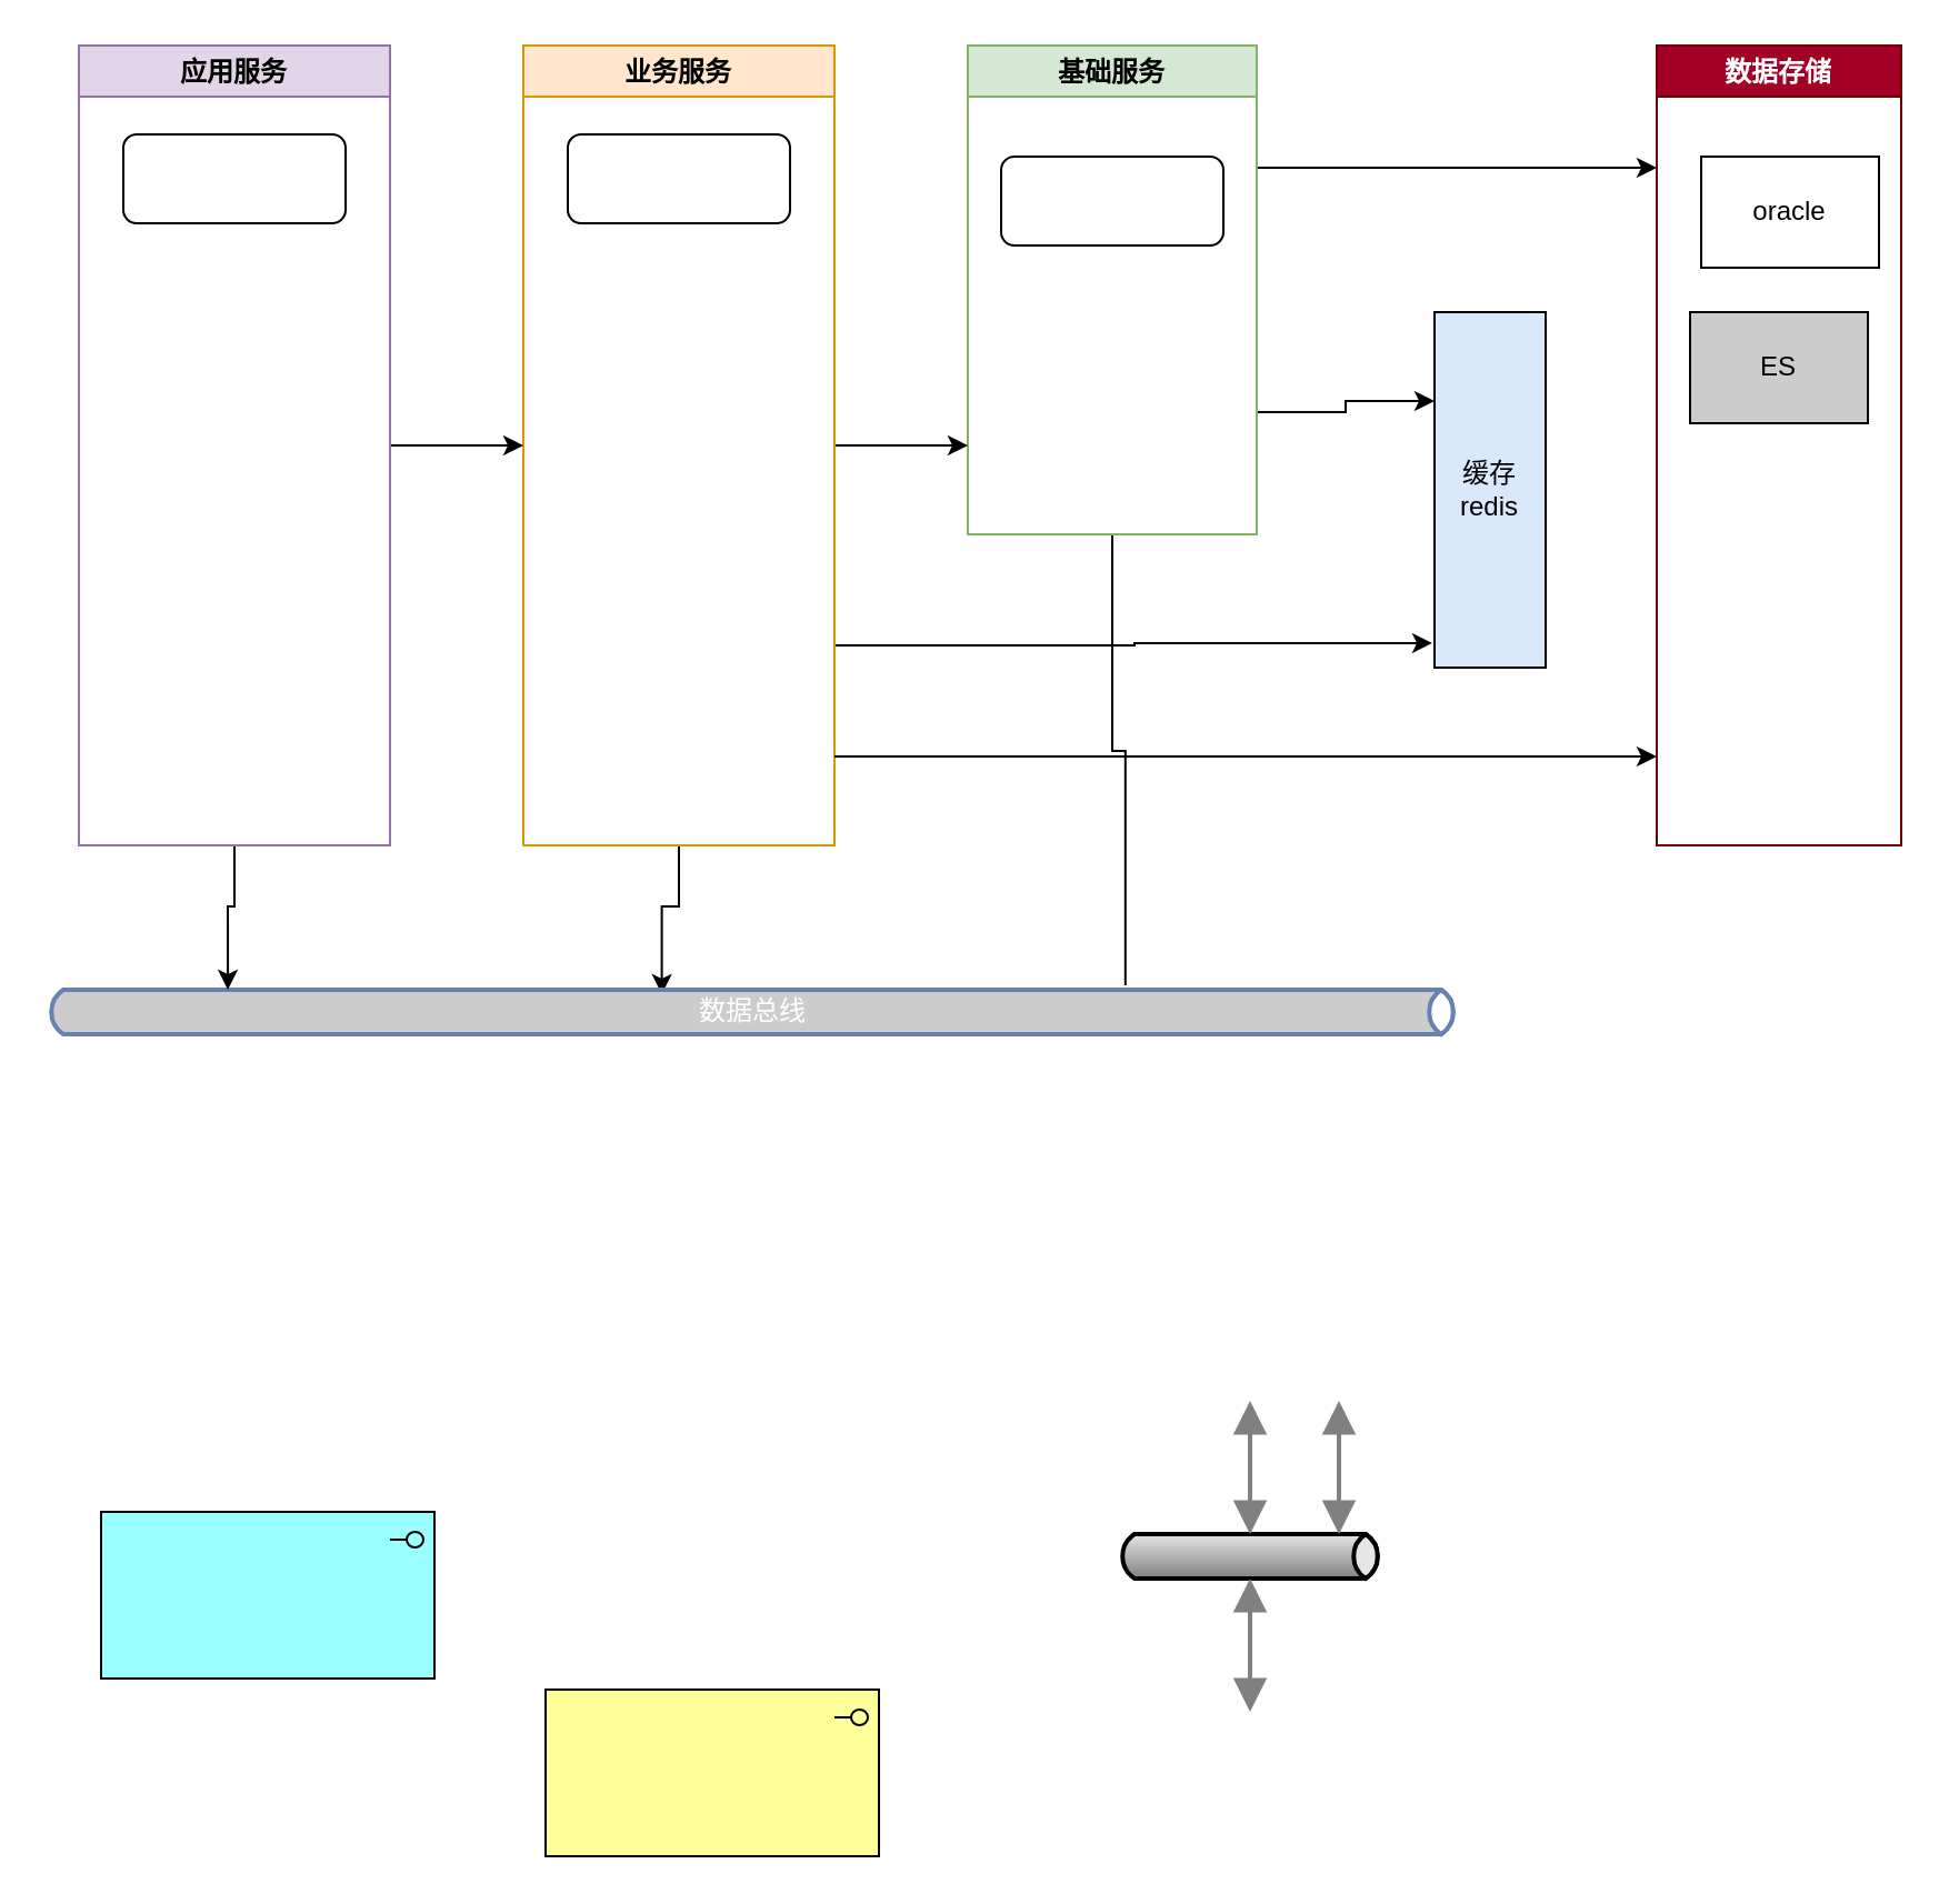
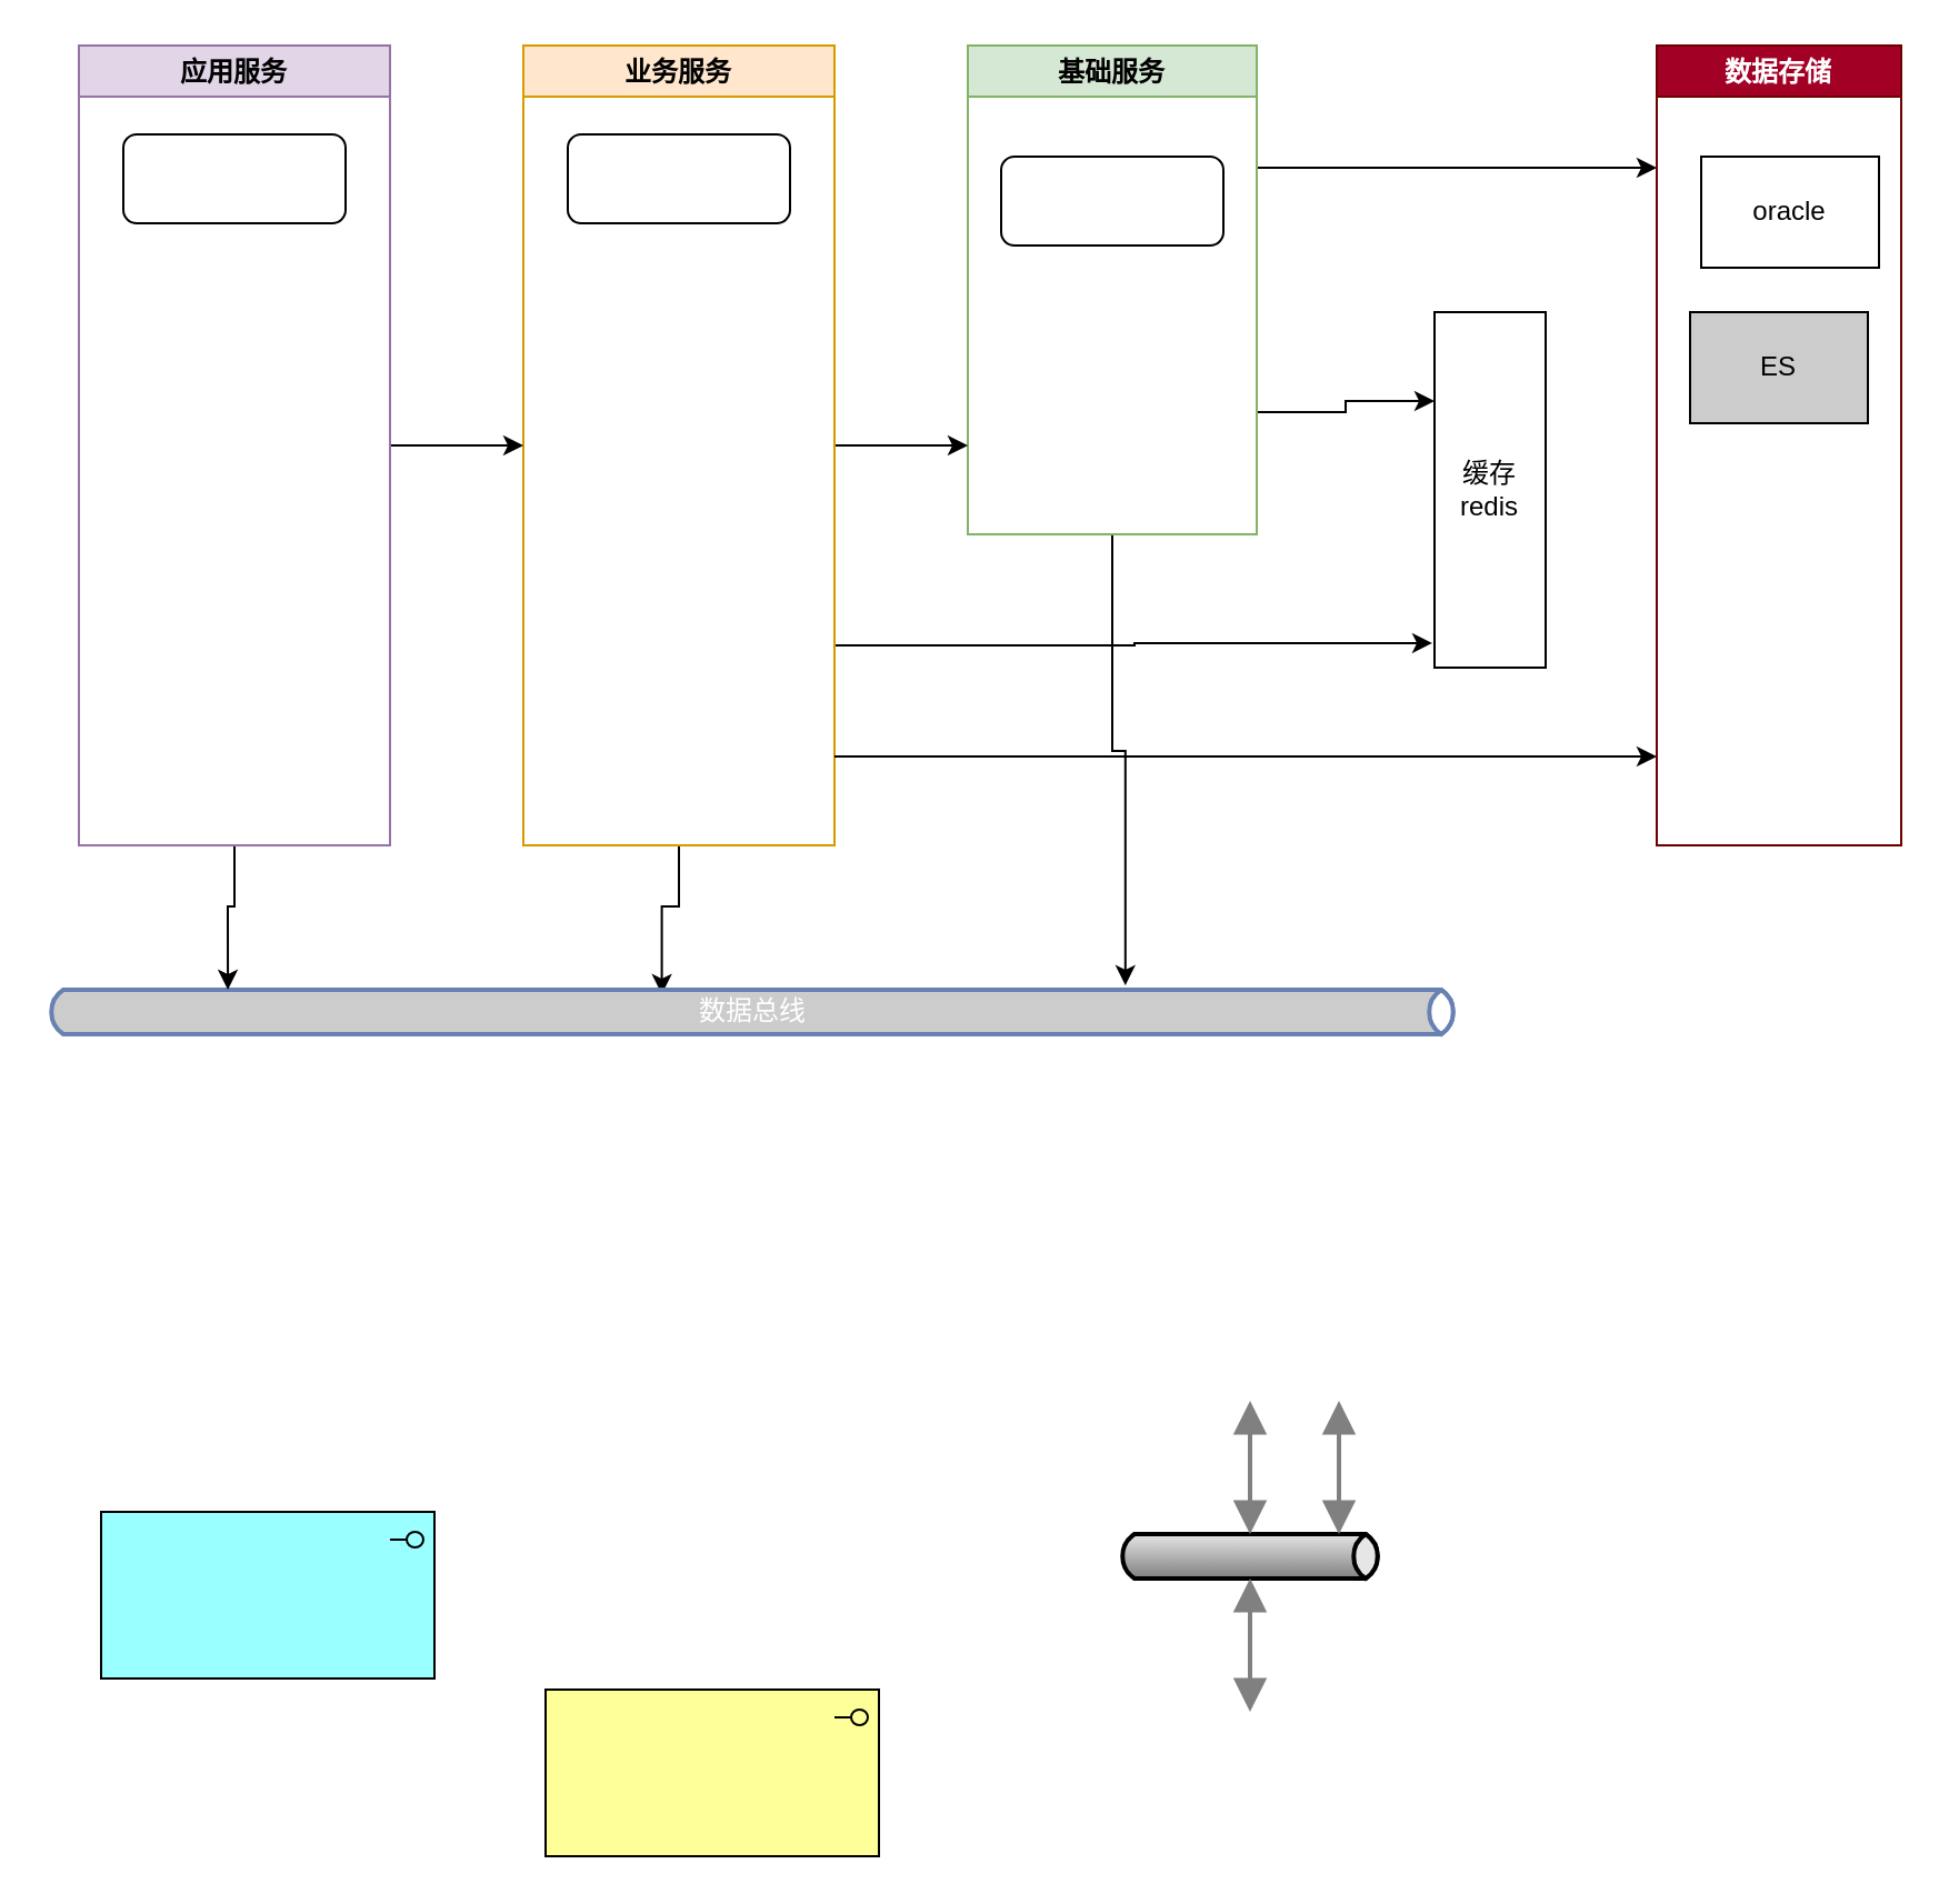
  <mxCell id="0" />
  <mxCell id="1" parent="0" />
  <mxCell id="2" style="edgeStyle=orthogonalEdgeStyle;rounded=0;orthogonalLoop=1;jettySize=auto;html=1;exitX=1;exitY=0.75;exitDx=0;exitDy=0;entryX=0;entryY=0.25;entryDx=0;entryDy=0;" edge="1" parent="1" source="5" target="22"><mxGeometry relative="1" as="geometry" /></mxCell>
  <mxCell id="3" style="edgeStyle=orthogonalEdgeStyle;rounded=0;orthogonalLoop=1;jettySize=auto;html=1;exitX=1;exitY=0.25;exitDx=0;exitDy=0;" edge="1" parent="1" source="5"><mxGeometry relative="1" as="geometry"><mxPoint x="745" y="75" as="targetPoint" /></mxGeometry></mxCell>
- <mxCell id="4" style="edgeStyle=orthogonalEdgeStyle;rounded=0;orthogonalLoop=1;jettySize=auto;html=1;exitX=0.5;exitY=1;exitDx=0;exitDy=0;entryX=0.764;entryY=0.199;entryDx=0;entryDy=0;entryPerimeter=0;endArrow=none;" edge="1" parent="1" source="5" target="21"><mxGeometry relative="1" as="geometry" /></mxCell>
+ <mxCell id="4" style="edgeStyle=orthogonalEdgeStyle;rounded=0;orthogonalLoop=1;jettySize=auto;html=1;exitX=0.5;exitY=1;exitDx=0;exitDy=0;entryX=0.764;entryY=0.199;entryDx=0;entryDy=0;entryPerimeter=0;" edge="1" parent="1" source="5" target="21"><mxGeometry relative="1" as="geometry" /></mxCell>
  <mxCell id="5" value="基础服务" style="swimlane;fillColor=#d5e8d4;strokeColor=#82b366;" vertex="1" parent="1"><mxGeometry x="435" y="20" width="130" height="220" as="geometry"><mxRectangle x="310" y="290" width="100" height="30" as="alternateBounds" /></mxGeometry></mxCell>
  <mxCell id="6" value="" style="rounded=1;whiteSpace=wrap;html=1;" vertex="1" parent="5"><mxGeometry x="15" y="50" width="100" height="40" as="geometry" /></mxCell>
  <mxCell id="7" style="edgeStyle=orthogonalEdgeStyle;rounded=0;orthogonalLoop=1;jettySize=auto;html=1;exitX=1;exitY=0.5;exitDx=0;exitDy=0;" edge="1" parent="1" source="10"><mxGeometry relative="1" as="geometry"><mxPoint x="435" y="200" as="targetPoint" /></mxGeometry></mxCell>
  <mxCell id="8" style="edgeStyle=orthogonalEdgeStyle;rounded=0;orthogonalLoop=1;jettySize=auto;html=1;exitX=1;exitY=0.75;exitDx=0;exitDy=0;entryX=-0.02;entryY=0.931;entryDx=0;entryDy=0;entryPerimeter=0;" edge="1" parent="1" source="10" target="22"><mxGeometry relative="1" as="geometry" /></mxCell>
  <mxCell id="9" style="edgeStyle=orthogonalEdgeStyle;rounded=0;orthogonalLoop=1;jettySize=auto;html=1;entryX=0.436;entryY=0.299;entryDx=0;entryDy=0;entryPerimeter=0;" edge="1" parent="1" source="10" target="21"><mxGeometry relative="1" as="geometry" /></mxCell>
  <mxCell id="10" value="业务服务" style="swimlane;fillColor=#ffe6cc;strokeColor=#d79b00;" vertex="1" parent="1"><mxGeometry x="235" y="20" width="140" height="360" as="geometry"><mxRectangle x="310" y="290" width="100" height="30" as="alternateBounds" /></mxGeometry></mxCell>
  <mxCell id="11" value="" style="rounded=1;whiteSpace=wrap;html=1;" vertex="1" parent="10"><mxGeometry x="20" y="40" width="100" height="40" as="geometry" /></mxCell>
  <mxCell id="12" value="数据存储" style="swimlane;fillColor=#a20025;fontColor=#ffffff;strokeColor=#6F0000;" vertex="1" parent="1"><mxGeometry x="745" y="20" width="110" height="360" as="geometry"><mxRectangle x="950" y="120" width="100" height="30" as="alternateBounds" /></mxGeometry></mxCell>
  <mxCell id="13" value="oracle" style="rounded=0;whiteSpace=wrap;html=1;" vertex="1" parent="12"><mxGeometry x="20" y="50" width="80" height="50" as="geometry" /></mxCell>
  <mxCell id="14" value="ES" style="rounded=0;whiteSpace=wrap;html=1;fillColor=#cccccc;" vertex="1" parent="12"><mxGeometry x="15" y="120" width="80" height="50" as="geometry" /></mxCell>
  <mxCell id="15" value="" style="html=1;outlineConnect=0;whiteSpace=wrap;fillColor=#99ffff;shape=mxgraph.archimate3.application;appType=interface;archiType=square;" vertex="1" parent="1"><mxGeometry x="45" y="680" width="150" height="75" as="geometry" /></mxCell>
  <mxCell id="16" value="" style="html=1;outlineConnect=0;whiteSpace=wrap;fillColor=#ffff99;shape=mxgraph.archimate3.application;appType=interface;archiType=square;" vertex="1" parent="1"><mxGeometry x="245" y="760" width="150" height="75" as="geometry" /></mxCell>
  <mxCell id="17" value="" style="strokeWidth=2;strokeColor=#000000;dashed=0;align=center;html=1;fontSize=8;shape=mxgraph.eip.messageChannel;" vertex="1" parent="1"><mxGeometry x="502" y="690" width="120" height="20" as="geometry" /></mxCell>
  <mxCell id="18" value="" style="edgeStyle=elbowEdgeStyle;strokeWidth=2;rounded=0;endArrow=block;startArrow=block;startSize=10;endSize=10;dashed=0;html=1;strokeColor=#808080;" edge="1" target="17" parent="1"><mxGeometry relative="1" as="geometry"><mxPoint x="562" y="770" as="sourcePoint" /></mxGeometry></mxCell>
  <mxCell id="19" value="" style="edgeStyle=elbowEdgeStyle;strokeWidth=2;rounded=0;endArrow=block;startArrow=block;startSize=10;endSize=10;dashed=0;html=1;strokeColor=#808080;" edge="1" target="17" parent="1"><mxGeometry relative="1" as="geometry"><mxPoint x="562" y="630" as="sourcePoint" /></mxGeometry></mxCell>
  <mxCell id="20" value="" style="edgeStyle=elbowEdgeStyle;strokeWidth=2;rounded=0;endArrow=block;startArrow=block;startSize=10;endSize=10;dashed=0;html=1;strokeColor=#808080;" edge="1" target="17" parent="1"><mxGeometry relative="1" as="geometry"><mxPoint x="602" y="630" as="sourcePoint" /></mxGeometry></mxCell>
  <mxCell id="21" value="数据总线" style="html=1;fillColor=#CCCCCC;strokeColor=#6881B3;gradientColor=none;gradientDirection=north;strokeWidth=2;shape=mxgraph.networks.bus;gradientColor=none;gradientDirection=north;fontColor=#ffffff;perimeter=backbonePerimeter;backboneSize=20;" vertex="1" parent="1"><mxGeometry x="20" y="435" width="636" height="40" as="geometry" /></mxCell>
- <mxCell id="22" value="缓存&lt;br&gt;redis" style="rounded=0;whiteSpace=wrap;html=1;fillColor=#dae8fc;" vertex="1" parent="1"><mxGeometry x="645" y="140" width="50" height="160" as="geometry" /></mxCell>
+ <mxCell id="22" value="缓存&lt;br&gt;redis" style="rounded=0;whiteSpace=wrap;html=1;" vertex="1" parent="1"><mxGeometry x="645" y="140" width="50" height="160" as="geometry" /></mxCell>
  <mxCell id="23" style="edgeStyle=orthogonalEdgeStyle;rounded=0;orthogonalLoop=1;jettySize=auto;html=1;exitX=1;exitY=0.5;exitDx=0;exitDy=0;entryX=0;entryY=0.5;entryDx=0;entryDy=0;" edge="1" parent="1" source="25" target="10"><mxGeometry relative="1" as="geometry" /></mxCell>
  <mxCell id="24" style="edgeStyle=orthogonalEdgeStyle;rounded=0;orthogonalLoop=1;jettySize=auto;html=1;entryX=0.129;entryY=0.249;entryDx=0;entryDy=0;entryPerimeter=0;" edge="1" parent="1" source="25" target="21"><mxGeometry relative="1" as="geometry" /></mxCell>
  <mxCell id="25" value="应用服务" style="swimlane;startSize=23;fillColor=#e1d5e7;strokeColor=#9673a6;glass=0;" vertex="1" parent="1"><mxGeometry x="35" y="20" width="140" height="360" as="geometry"><mxRectangle x="310" y="290" width="100" height="30" as="alternateBounds" /></mxGeometry></mxCell>
  <mxCell id="26" value="" style="rounded=1;whiteSpace=wrap;html=1;" vertex="1" parent="25"><mxGeometry x="20" y="40" width="100" height="40" as="geometry" /></mxCell>
  <mxCell id="27" style="edgeStyle=orthogonalEdgeStyle;rounded=0;orthogonalLoop=1;jettySize=auto;html=1;" edge="1" parent="1"><mxGeometry relative="1" as="geometry"><mxPoint x="375" y="340" as="sourcePoint" /><mxPoint x="745" y="340" as="targetPoint" /></mxGeometry></mxCell>
